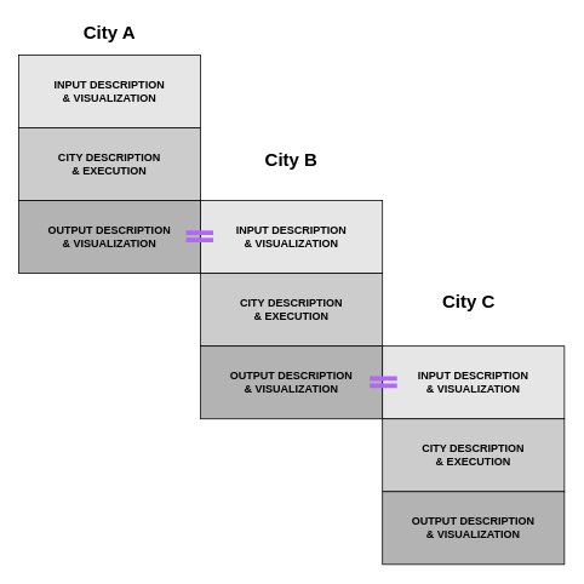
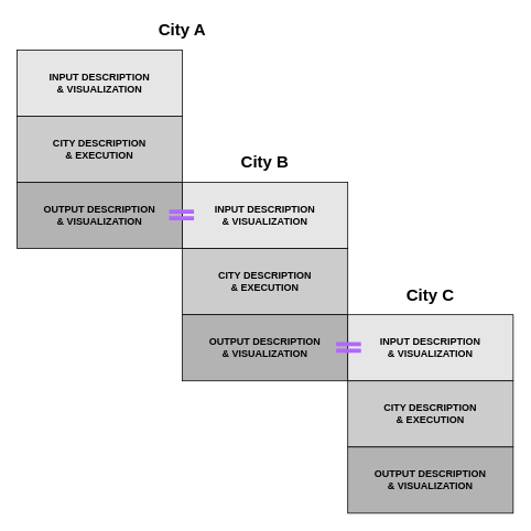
  <mxCell id="0" />
  <mxCell id="1" parent="0" />
  <mxCell id="2" value="&lt;b&gt;&lt;font color=&quot;#000000&quot;&gt;INPUT DESCRIPTION&lt;br&gt;&amp;amp; VISUALIZATION&lt;/font&gt;&lt;/b&gt;" style="rounded=0;whiteSpace=wrap;html=1;fillColor=#E6E6E6;" vertex="1" parent="1"><mxGeometry x="20" y="60" width="200" height="80" as="geometry" /></mxCell>
  <mxCell id="3" value="&lt;b&gt;&lt;font color=&quot;#000000&quot;&gt;CITY DESCRIPTION&lt;br&gt;&amp;amp; EXECUTION&lt;/font&gt;&lt;/b&gt;" style="rounded=0;whiteSpace=wrap;html=1;fillColor=#CCCCCC;" vertex="1" parent="1"><mxGeometry x="20" y="140" width="200" height="80" as="geometry" /></mxCell>
  <mxCell id="4" value="&lt;b&gt;&lt;font color=&quot;#000000&quot;&gt;OUTPUT DESCRIPTION&lt;br&gt;&amp;amp;&amp;nbsp;VISUALIZATION&lt;/font&gt;&lt;/b&gt;" style="rounded=0;whiteSpace=wrap;html=1;fillColor=#B3B3B3;" vertex="1" parent="1"><mxGeometry x="20" y="220" width="200" height="80" as="geometry" /></mxCell>
  <mxCell id="5" value="&lt;b&gt;&lt;font color=&quot;#000000&quot;&gt;INPUT DESCRIPTION&lt;br&gt;&amp;amp; VISUALIZATION&lt;/font&gt;&lt;/b&gt;" style="rounded=0;whiteSpace=wrap;html=1;fillColor=#E6E6E6;" vertex="1" parent="1"><mxGeometry x="220" y="220" width="200" height="80" as="geometry" /></mxCell>
  <mxCell id="6" value="&lt;b&gt;&lt;font color=&quot;#000000&quot;&gt;CITY DESCRIPTION&lt;br&gt;&amp;amp; EXECUTION&lt;/font&gt;&lt;/b&gt;" style="rounded=0;whiteSpace=wrap;html=1;fillColor=#CCCCCC;" vertex="1" parent="1"><mxGeometry x="220" y="300" width="200" height="80" as="geometry" /></mxCell>
  <mxCell id="7" value="&lt;b&gt;&lt;font color=&quot;#000000&quot;&gt;OUTPUT DESCRIPTION&lt;br&gt;&amp;amp;&amp;nbsp;VISUALIZATION&lt;/font&gt;&lt;/b&gt;" style="rounded=0;whiteSpace=wrap;html=1;fillColor=#B3B3B3;" vertex="1" parent="1"><mxGeometry x="220" y="380" width="200" height="80" as="geometry" /></mxCell>
  <mxCell id="8" value="&lt;b&gt;&lt;font color=&quot;#000000&quot;&gt;INPUT DESCRIPTION&lt;br&gt;&amp;amp; VISUALIZATION&lt;/font&gt;&lt;/b&gt;" style="rounded=0;whiteSpace=wrap;html=1;fillColor=#E6E6E6;" vertex="1" parent="1"><mxGeometry x="420" y="380" width="200" height="80" as="geometry" /></mxCell>
  <mxCell id="9" value="&lt;b&gt;&lt;font color=&quot;#000000&quot;&gt;CITY DESCRIPTION&lt;br&gt;&amp;amp; EXECUTION&lt;/font&gt;&lt;/b&gt;" style="rounded=0;whiteSpace=wrap;html=1;fillColor=#CCCCCC;" vertex="1" parent="1"><mxGeometry x="420" y="460" width="200" height="80" as="geometry" /></mxCell>
  <mxCell id="10" value="&lt;b&gt;&lt;font color=&quot;#000000&quot;&gt;OUTPUT DESCRIPTION&lt;br&gt;&amp;amp;&amp;nbsp;VISUALIZATION&lt;/font&gt;&lt;/b&gt;" style="rounded=0;whiteSpace=wrap;html=1;fillColor=#B3B3B3;" vertex="1" parent="1"><mxGeometry x="420" y="540" width="200" height="80" as="geometry" /></mxCell>
- <mxCell id="11" value="&lt;font color=&quot;#000000&quot; style=&quot;font-size: 20px;&quot;&gt;&lt;b&gt;City A&lt;/b&gt;&lt;/font&gt;" style="text;html=1;strokeColor=none;fillColor=none;align=center;verticalAlign=middle;whiteSpace=wrap;rounded=0;" vertex="1" parent="1"><mxGeometry x="60" y="20" width="120" height="30" as="geometry" /></mxCell>
- <mxCell id="12" value="&lt;font color=&quot;#000000&quot; style=&quot;font-size: 20px;&quot;&gt;&lt;b&gt;City B&lt;/b&gt;&lt;/font&gt;" style="text;html=1;strokeColor=none;fillColor=none;align=center;verticalAlign=middle;whiteSpace=wrap;rounded=0;" vertex="1" parent="1"><mxGeometry x="260" y="160" width="120" height="30" as="geometry" /></mxCell>
- <mxCell id="13" value="&lt;font color=&quot;#000000&quot; style=&quot;font-size: 20px;&quot;&gt;&lt;b&gt;City C&lt;/b&gt;&lt;/font&gt;" style="text;html=1;strokeColor=none;fillColor=none;align=center;verticalAlign=middle;whiteSpace=wrap;rounded=0;" vertex="1" parent="1"><mxGeometry x="455" y="315" width="120" height="30" as="geometry" /></mxCell>
+ <mxCell id="11" value="&lt;font color=&quot;#000000&quot; style=&quot;font-size: 20px;&quot;&gt;&lt;b&gt;City A&lt;/b&gt;&lt;/font&gt;" style="text;html=1;strokeColor=none;fillColor=none;align=center;verticalAlign=middle;whiteSpace=wrap;rounded=0;" vertex="1" parent="1"><mxGeometry x="160" y="20" width="120" height="30" as="geometry" /></mxCell>
+ <mxCell id="12" value="&lt;font color=&quot;#000000&quot; style=&quot;font-size: 20px;&quot;&gt;&lt;b&gt;City B&lt;/b&gt;&lt;/font&gt;" style="text;html=1;strokeColor=none;fillColor=none;align=center;verticalAlign=middle;whiteSpace=wrap;rounded=0;" vertex="1" parent="1"><mxGeometry x="260" y="180" width="120" height="30" as="geometry" /></mxCell>
+ <mxCell id="13" value="&lt;font color=&quot;#000000&quot; style=&quot;font-size: 20px;&quot;&gt;&lt;b&gt;City C&lt;/b&gt;&lt;/font&gt;" style="text;html=1;strokeColor=none;fillColor=none;align=center;verticalAlign=middle;whiteSpace=wrap;rounded=0;" vertex="1" parent="1"><mxGeometry x="460" y="340" width="120" height="30" as="geometry" /></mxCell>
  <mxCell id="14" value="" style="endArrow=classic;html=1;rounded=0;exitX=0.85;exitY=0.5;exitDx=0;exitDy=0;exitPerimeter=0;strokeWidth=5;strokeColor=#B266FF;shape=link;" edge="1" parent="1"><mxGeometry width="50" height="50" relative="1" as="geometry"><mxPoint x="204" y="259.5" as="sourcePoint" /><mxPoint x="234" y="259.5" as="targetPoint" /></mxGeometry></mxCell>
  <mxCell id="15" value="" style="endArrow=classic;html=1;rounded=0;exitX=0.85;exitY=0.5;exitDx=0;exitDy=0;exitPerimeter=0;strokeWidth=5;strokeColor=#B266FF;shape=link;" edge="1" parent="1"><mxGeometry width="50" height="50" relative="1" as="geometry"><mxPoint x="406" y="419.5" as="sourcePoint" /><mxPoint x="436" y="419.5" as="targetPoint" /></mxGeometry></mxCell>
